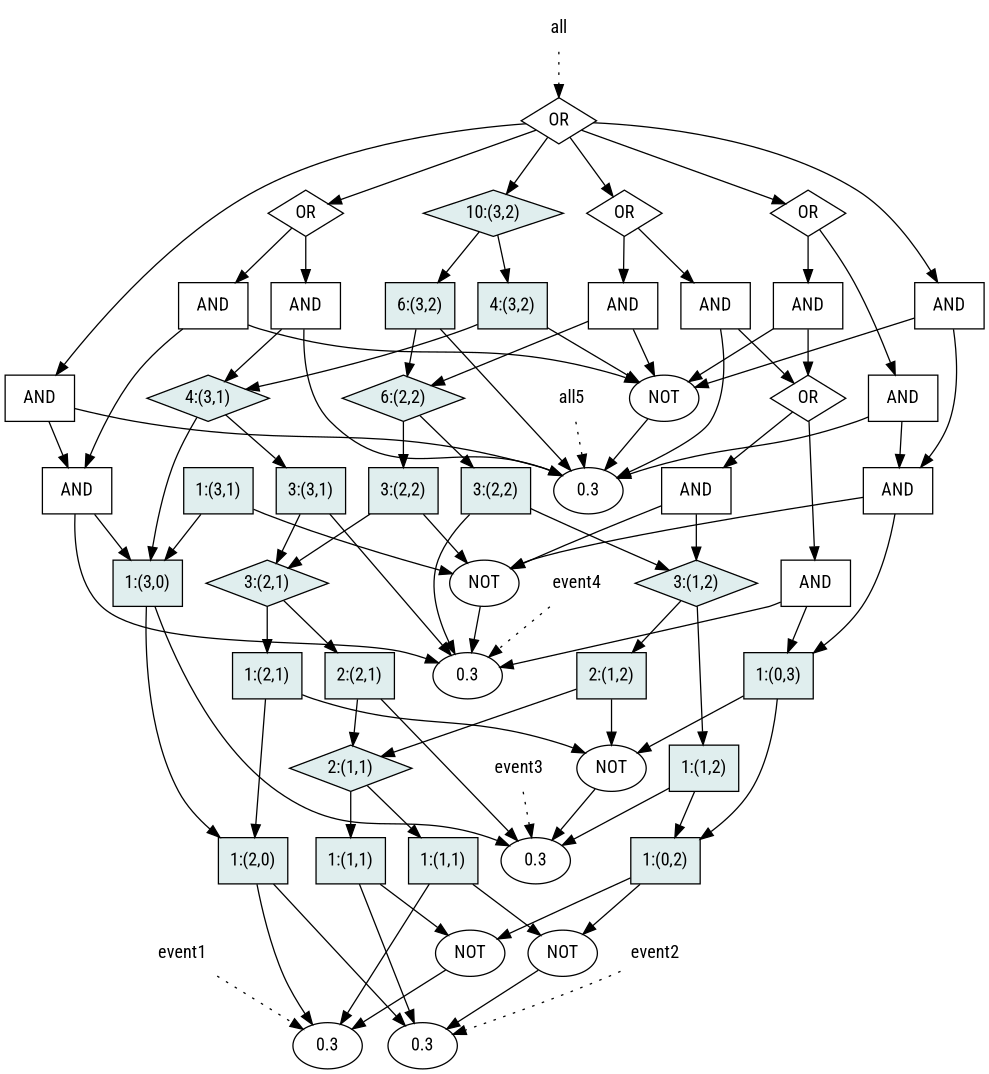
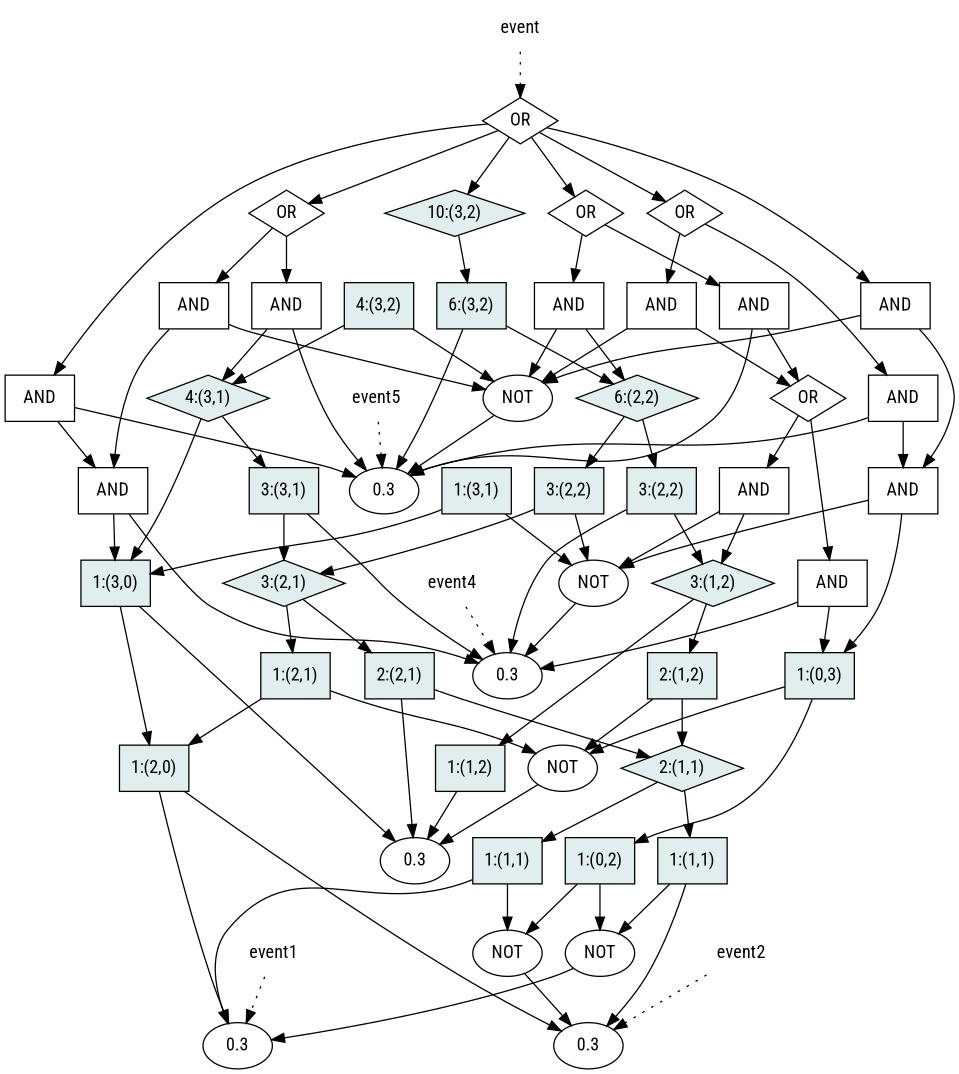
  digraph {
    fontname="Roboto Condensed"
    node [fillcolor=white fontname="Roboto Condensed" shape=box style=filled]
    edge [fontname="Roboto Condensed"]
    n1 [label=0.3 shape=ellipse]
    n2 [label=0.3 shape=ellipse]
    n3 [fillcolor=azure2 label="1:(0,2)"]
    n4 [label=NOT fillcolor="" shape="" style=""]
    n5 [label=NOT fillcolor="" shape="" style=""]
    n6 [label=0.3 shape=ellipse]
    n7 [fillcolor=azure2 label="1:(0,3)"]
    n8 [label=NOT fillcolor="" shape="" style=""]
    n9 [label=0.3 shape=ellipse]
    n10 [label=AND]
    n11 [label=NOT fillcolor="" shape="" style=""]
    n12 [label=0.3 shape=ellipse]
    n13 [label=AND]
    n14 [label=NOT fillcolor="" shape="" style=""]
    n15 [label=AND]
    n16 [label=AND]
    n17 [fillcolor=azure2 label="1:(1,2)"]
    n18 [fillcolor=azure2 label="1:(1,1)"]
    n19 [fillcolor=azure2 label="1:(1,1)"]
    n20 [fillcolor=azure2 label="2:(1,1)" shape=diamond]
    n21 [fillcolor=azure2 label="2:(1,2)"]
    n22 [fillcolor=azure2 label="3:(1,2)" shape=diamond]
    n23 [label=AND]
    n24 [label=OR shape=diamond]
    n25 [label=AND]
    n26 [label=OR shape=diamond]
    n27 [label=AND]
    n28 [fillcolor=azure2 label="3:(2,2)"]
    n29 [fillcolor=azure2 label="2:(2,1)"]
    n30 [fillcolor=azure2 label="1:(2,0)"]
    n31 [fillcolor=azure2 label="1:(2,1)"]
    n32 [fillcolor=azure2 label="3:(2,1)" shape=diamond]
    n33 [fillcolor=azure2 label="3:(2,2)"]
    n34 [fillcolor=azure2 label="6:(2,2)" shape=diamond]
    n35 [label=AND]
    n36 [label=OR shape=diamond]
    n37 [fillcolor=azure2 label="6:(3,2)"]
    n38 [fillcolor=azure2 label="3:(3,1)"]
    n39 [fillcolor=azure2 label="1:(3,0)"]
    n40 [fillcolor=azure2 label="1:(3,1)"]
    n41 [fillcolor=azure2 label="4:(3,1)" shape=diamond]
    n42 [fillcolor=azure2 label="4:(3,2)"]
    n43 [fillcolor=azure2 label="10:(3,2)" shape=diamond]
    n44 [label=AND]
    n45 [label=AND]
    n46 [label=AND]
    n47 [label=OR shape=diamond]
    n48 [label=AND]
    n49 [label=OR shape=diamond]
    n50 [label=event1 shape=plaintext fillcolor="" style=""]
-   n51 [label=event3 shape=plaintext fillcolor="" style=""]
-   n52 [label=all5 shape=plaintext fillcolor="" style=""]
+   n52 [label=event5 shape=plaintext fillcolor="" style=""]
    n53 [label=event4 shape=plaintext fillcolor="" style=""]
-   n54 [label=all shape=plaintext fillcolor="" style=""]
+   n54 [label=event shape=plaintext fillcolor="" style=""]
    n55 [label=event2 shape=plaintext fillcolor="" style=""]
    n3 -> n4
    n3 -> n5
    n4 -> n1
    n5 -> n2
    n7 -> n3
    n7 -> n8
    n8 -> n6
    n10 -> n7
    n10 -> n11
    n11 -> n9
    n13 -> n10
    n13 -> n14
    n14 -> n12
    n15 -> n10
    n15 -> n12
    n16 -> n7
    n16 -> n9
-   n17 -> n3
    n17 -> n6
    n18 -> n2
    n18 -> n4
    n19 -> n1
    n19 -> n5
    n20 -> n18
    n20 -> n19
    n21 -> n8
    n21 -> n20
    n22 -> n17
    n22 -> n21
    n23 -> n11
    n23 -> n22
    n24 -> n16
    n24 -> n23
    n25 -> n14
    n25 -> n24
    n26 -> n15
    n26 -> n25
    n27 -> n12
    n27 -> n24
    n28 -> n9
    n28 -> n22
    n29 -> n6
    n29 -> n20
    n30 -> n1
    n30 -> n2
    n31 -> n8
    n31 -> n30
    n32 -> n29
    n32 -> n31
    n33 -> n11
    n33 -> n32
    n34 -> n28
    n34 -> n33
    n35 -> n14
    n35 -> n34
    n36 -> n27
    n36 -> n35
    n37 -> n12
    n37 -> n34
    n38 -> n9
    n38 -> n32
    n39 -> n6
    n39 -> n30
    n40 -> n11
    n40 -> n39
    n41 -> n38
    n41 -> n39
    n42 -> n14
    n42 -> n41
    n43 -> n37
-   n43 -> n42
    n44 -> n12
    n44 -> n41
    n45 -> n9
    n45 -> n39
    n46 -> n14
    n46 -> n45
    n47 -> n44
    n47 -> n46
    n48 -> n12
    n48 -> n45
    n49 -> n13
    n49 -> n26
    n49 -> n36
    n49 -> n43
    n49 -> n47
    n49 -> n48
    n50 -> n1 [style=dotted]
-   n51 -> n6 [style=dotted]
    n52 -> n12 [style=dotted]
    n53 -> n9 [style=dotted]
    n54 -> n49 [style=dotted]
    n55 -> n2 [style=dotted]
  }
